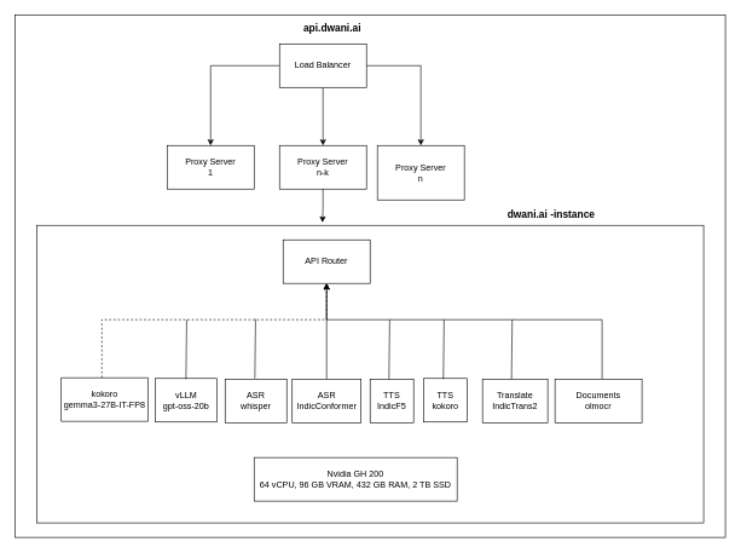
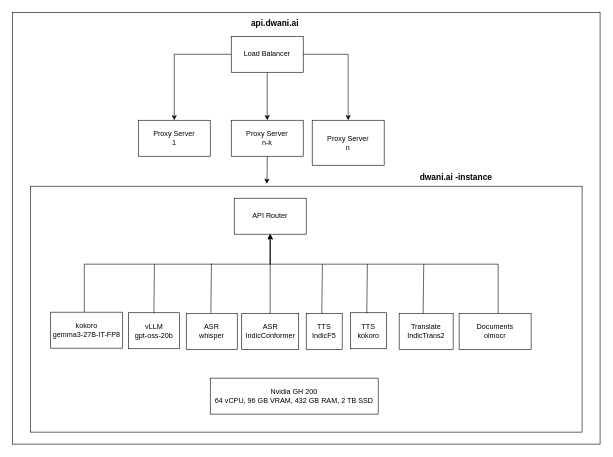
  <mxCell id="0" />
  <mxCell id="1" parent="0" />
  <mxCell id="2" value="&lt;div&gt;Nvidia GH 200&lt;/div&gt;&lt;div&gt;64 vCPU, 96 GB VRAM, 432 GB RAM, 2 TB SSD&lt;/div&gt;" style="rounded=0;whiteSpace=wrap;html=1;" parent="1" vertex="1"><mxGeometry x="350" y="630" width="280" height="60" as="geometry" /></mxCell>
- <mxCell id="3" style="edgeStyle=orthogonalEdgeStyle;rounded=0;orthogonalLoop=1;jettySize=auto;html=1;entryX=0.5;entryY=1;entryDx=0;entryDy=0;dashed=1;" parent="1" source="4" target="13" edge="1"><mxGeometry relative="1" as="geometry"><Array as="points"><mxPoint x="140" y="440" /><mxPoint x="450" y="440" /></Array></mxGeometry></mxCell>
+ <mxCell id="3" style="edgeStyle=orthogonalEdgeStyle;rounded=0;orthogonalLoop=1;jettySize=auto;html=1;entryX=0.5;entryY=1;entryDx=0;entryDy=0;" parent="1" source="4" target="13" edge="1"><mxGeometry relative="1" as="geometry"><Array as="points"><mxPoint x="140" y="440" /><mxPoint x="450" y="440" /></Array></mxGeometry></mxCell>
  <mxCell id="4" value="&lt;div&gt;kokoro&lt;/div&gt;&lt;div&gt;gemma3-27B-IT-FP8&lt;/div&gt;" style="rounded=0;whiteSpace=wrap;html=1;" parent="1" vertex="1"><mxGeometry x="84" y="520" width="120" height="60" as="geometry" /></mxCell>
  <mxCell id="5" value="&lt;div&gt;ASR&lt;/div&gt;&lt;div&gt;whisper&lt;/div&gt;" style="rounded=0;whiteSpace=wrap;html=1;" parent="1" vertex="1"><mxGeometry x="310" y="522" width="85" height="60" as="geometry" /></mxCell>
  <mxCell id="6" style="edgeStyle=orthogonalEdgeStyle;rounded=0;orthogonalLoop=1;jettySize=auto;html=1;" parent="1" source="7" target="13" edge="1"><mxGeometry relative="1" as="geometry" /></mxCell>
  <mxCell id="7" value="&lt;div&gt;ASR&lt;/div&gt;&lt;div&gt;IndicConformer&lt;/div&gt;" style="rounded=0;whiteSpace=wrap;html=1;" parent="1" vertex="1"><mxGeometry x="402.5" y="522" width="95" height="60" as="geometry" /></mxCell>
  <mxCell id="8" value="&lt;div&gt;TTS&lt;/div&gt;&lt;div&gt;IndicF5&lt;/div&gt;" style="rounded=0;whiteSpace=wrap;html=1;" parent="1" vertex="1"><mxGeometry x="510" y="522" width="60" height="60" as="geometry" /></mxCell>
  <mxCell id="9" value="&lt;div&gt;Translate&lt;/div&gt;&lt;div&gt;IndicTrans2&lt;/div&gt;" style="rounded=0;whiteSpace=wrap;html=1;" parent="1" vertex="1"><mxGeometry x="665" y="522" width="90" height="60" as="geometry" /></mxCell>
  <mxCell id="10" style="edgeStyle=orthogonalEdgeStyle;rounded=0;orthogonalLoop=1;jettySize=auto;html=1;entryX=0.5;entryY=1;entryDx=0;entryDy=0;" parent="1" source="11" target="13" edge="1"><mxGeometry relative="1" as="geometry"><Array as="points"><mxPoint x="830" y="440" /><mxPoint x="450" y="440" /></Array></mxGeometry></mxCell>
  <mxCell id="11" value="&lt;div&gt;Documents&lt;/div&gt;&lt;div&gt;olmocr&lt;/div&gt;" style="rounded=0;whiteSpace=wrap;html=1;" parent="1" vertex="1"><mxGeometry x="765" y="522" width="120" height="60" as="geometry" /></mxCell>
  <mxCell id="12" value="&lt;font style=&quot;font-size: 14px;&quot;&gt;&lt;b&gt;dwani.ai -instance&lt;/b&gt;&lt;/font&gt;" style="text;html=1;align=center;verticalAlign=middle;whiteSpace=wrap;rounded=0;" parent="1" vertex="1"><mxGeometry x="690" y="280" width="140" height="30" as="geometry" /></mxCell>
  <mxCell id="13" value="API Router" style="rounded=0;whiteSpace=wrap;html=1;" parent="1" vertex="1"><mxGeometry x="390" y="330" width="120" height="60" as="geometry" /></mxCell>
  <mxCell id="14" value="&lt;div&gt;Proxy Server&lt;/div&gt;&lt;div&gt;n-k&lt;/div&gt;" style="rounded=0;whiteSpace=wrap;html=1;" parent="1" vertex="1"><mxGeometry x="385" y="200" width="120" height="60" as="geometry" /></mxCell>
  <mxCell id="15" value="&lt;div&gt;Proxy Server&lt;/div&gt;&lt;div&gt;1&lt;/div&gt;" style="rounded=0;whiteSpace=wrap;html=1;" parent="1" vertex="1"><mxGeometry x="230" y="200" width="120" height="60" as="geometry" /></mxCell>
  <mxCell id="16" value="&lt;div&gt;Proxy Server&lt;/div&gt;&lt;div&gt;n&lt;/div&gt;" style="rounded=0;whiteSpace=wrap;html=1;" parent="1" vertex="1"><mxGeometry x="520" y="200" width="120" height="75" as="geometry" /></mxCell>
  <mxCell id="17" style="edgeStyle=orthogonalEdgeStyle;rounded=0;orthogonalLoop=1;jettySize=auto;html=1;entryX=0.467;entryY=-0.01;entryDx=0;entryDy=0;entryPerimeter=0;" parent="1" source="14" edge="1"><mxGeometry relative="1" as="geometry"><mxPoint x="444.26" y="306.1" as="targetPoint" /></mxGeometry></mxCell>
  <mxCell id="18" style="edgeStyle=orthogonalEdgeStyle;rounded=0;orthogonalLoop=1;jettySize=auto;html=1;entryX=0.5;entryY=0;entryDx=0;entryDy=0;" parent="1" source="20" target="14" edge="1"><mxGeometry relative="1" as="geometry" /></mxCell>
  <mxCell id="19" style="edgeStyle=orthogonalEdgeStyle;rounded=0;orthogonalLoop=1;jettySize=auto;html=1;entryX=0.5;entryY=0;entryDx=0;entryDy=0;" parent="1" source="20" target="15" edge="1"><mxGeometry relative="1" as="geometry" /></mxCell>
  <mxCell id="20" value="Load Balancer" style="rounded=0;whiteSpace=wrap;html=1;" parent="1" vertex="1"><mxGeometry x="385" y="60" width="120" height="60" as="geometry" /></mxCell>
  <mxCell id="21" style="edgeStyle=orthogonalEdgeStyle;rounded=0;orthogonalLoop=1;jettySize=auto;html=1;entryX=0.5;entryY=0;entryDx=0;entryDy=0;" parent="1" source="20" target="16" edge="1"><mxGeometry relative="1" as="geometry" /></mxCell>
  <mxCell id="22" value="&lt;font style=&quot;font-size: 14px;&quot;&gt;&lt;b&gt;api.dwani.ai&lt;/b&gt;&lt;/font&gt;" style="text;html=1;align=center;verticalAlign=middle;whiteSpace=wrap;rounded=0;" parent="1" vertex="1"><mxGeometry x="428" y="23" width="60" height="30" as="geometry" /></mxCell>
  <mxCell id="23" value="&lt;div&gt;vLLM&lt;/div&gt;&lt;div&gt;gpt-oss-20b&lt;/div&gt;" style="rounded=0;whiteSpace=wrap;html=1;" vertex="1" parent="1"><mxGeometry x="214" y="521" width="85" height="60" as="geometry" /></mxCell>
  <mxCell id="24" value="&lt;div&gt;TTS&lt;/div&gt;&lt;div&gt;kokoro&lt;/div&gt;" style="rounded=0;whiteSpace=wrap;html=1;" vertex="1" parent="1"><mxGeometry x="584" y="521" width="60" height="60" as="geometry" /></mxCell>
  <mxCell id="25" value="" style="endArrow=none;html=1;rounded=0;" edge="1" parent="1"><mxGeometry width="50" height="50" relative="1" as="geometry"><mxPoint x="256" y="522" as="sourcePoint" /><mxPoint x="257" y="440" as="targetPoint" /></mxGeometry></mxCell>
  <mxCell id="26" value="" style="endArrow=none;html=1;rounded=0;" edge="1" parent="1"><mxGeometry width="50" height="50" relative="1" as="geometry"><mxPoint x="351" y="521" as="sourcePoint" /><mxPoint x="352" y="439" as="targetPoint" /></mxGeometry></mxCell>
  <mxCell id="27" value="" style="endArrow=none;html=1;rounded=0;" edge="1" parent="1"><mxGeometry width="50" height="50" relative="1" as="geometry"><mxPoint x="536" y="522" as="sourcePoint" /><mxPoint x="537" y="440" as="targetPoint" /></mxGeometry></mxCell>
  <mxCell id="28" value="" style="endArrow=none;html=1;rounded=0;" edge="1" parent="1"><mxGeometry width="50" height="50" relative="1" as="geometry"><mxPoint x="611" y="522" as="sourcePoint" /><mxPoint x="612" y="440" as="targetPoint" /></mxGeometry></mxCell>
  <mxCell id="29" value="" style="endArrow=none;html=1;rounded=0;" edge="1" parent="1"><mxGeometry width="50" height="50" relative="1" as="geometry"><mxPoint x="705" y="522" as="sourcePoint" /><mxPoint x="706" y="440" as="targetPoint" /></mxGeometry></mxCell>
  <mxCell id="30" value="" style="rounded=0;whiteSpace=wrap;html=1;glass=0;fillColor=none;" vertex="1" parent="1"><mxGeometry x="50" y="310" width="920" height="410" as="geometry" /></mxCell>
  <mxCell id="31" value="" style="rounded=0;whiteSpace=wrap;html=1;fillColor=none;" vertex="1" parent="1"><mxGeometry y="20" width="980" height="720" as="geometry" x="20" /></mxCell>
